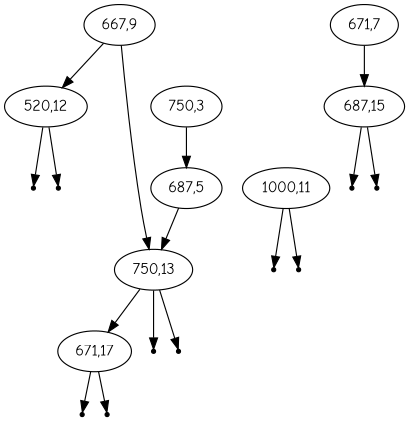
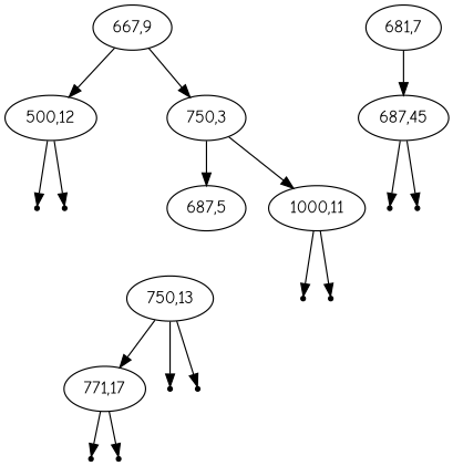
  digraph {
    fontname="Comic Neue"
    node [fontname="Comic Neue" shape=point]
    edge [fontname="Comic Neue"]
    "667,9" [shape=""]
-   "500,12" [label="520,12" shape=""]
+   "500,12" [shape=""]
    "750,3" [shape=""]
    null0
    null1
    "687,5" [shape=""]
    "1000,11" [shape=""]
    "750,13" [shape=""]
    null8
    null9
-   "671,7" [shape=""]
-   "687,15" [shape=""]
-   "671,17" [shape=""]
+   "671,7" [label="681,7" shape=""]
+   "687,15" [label="687,45" shape=""]
+   "671,17" [label="771,17" shape=""]
    null6
    null7
    null2
    null3
    null4
    null5
    "667,9" -> "500,12"
-   "667,9" -> "750,13"
+   "667,9" -> "750,3"
    "500,12" -> null0
    "500,12" -> null1
    "750,3" -> "687,5"
-   "687,5" -> "750,13"
+   "750,3" -> "1000,11"
    "1000,11" -> null8
    "1000,11" -> null9
    "750,13" -> "671,17"
    "750,13" -> null6
    "750,13" -> null7
    "671,7" -> "687,15"
    "687,15" -> null4
    "687,15" -> null5
    "671,17" -> null2
    "671,17" -> null3
  }
